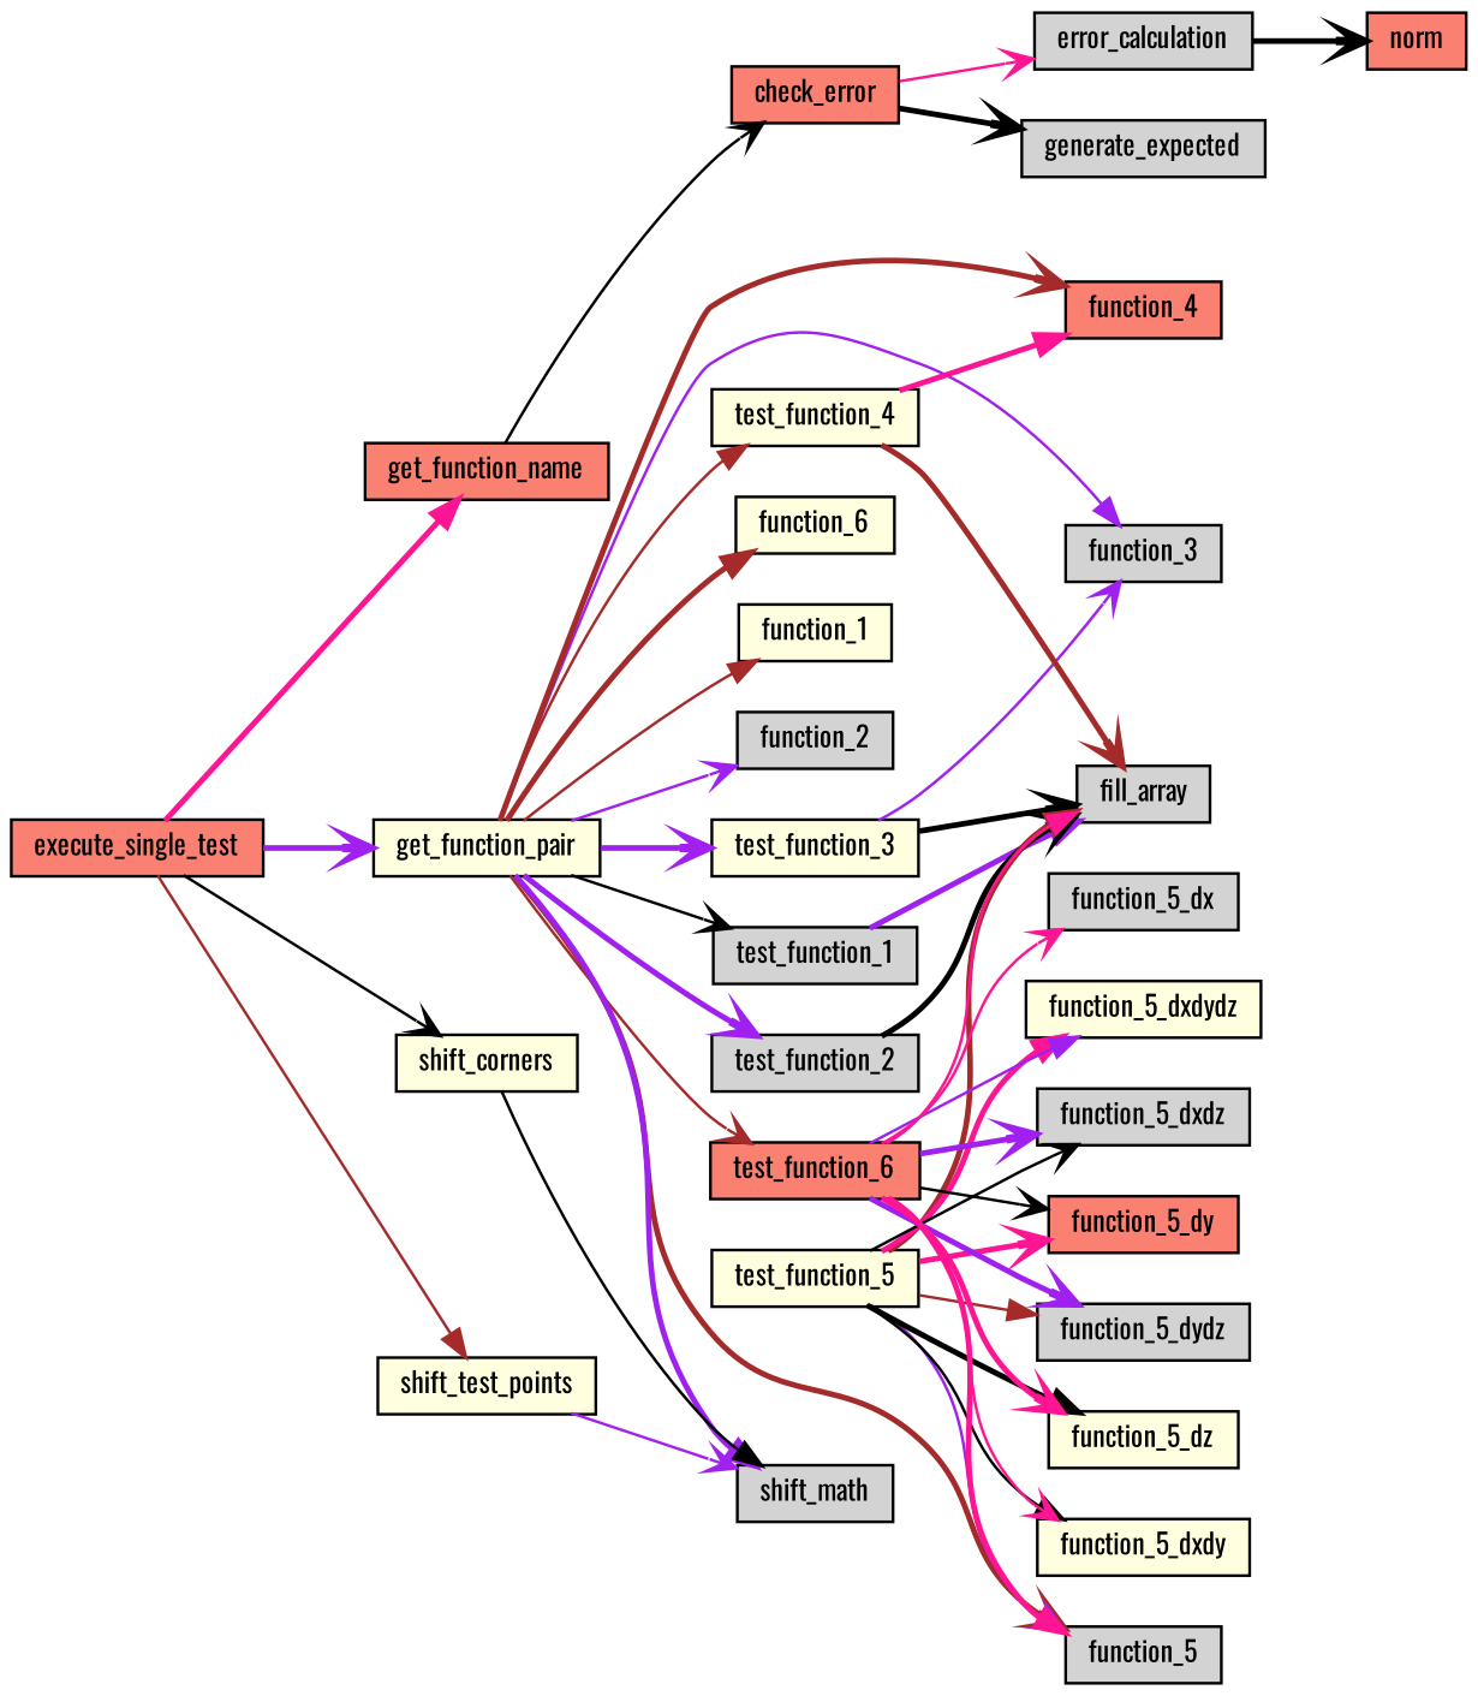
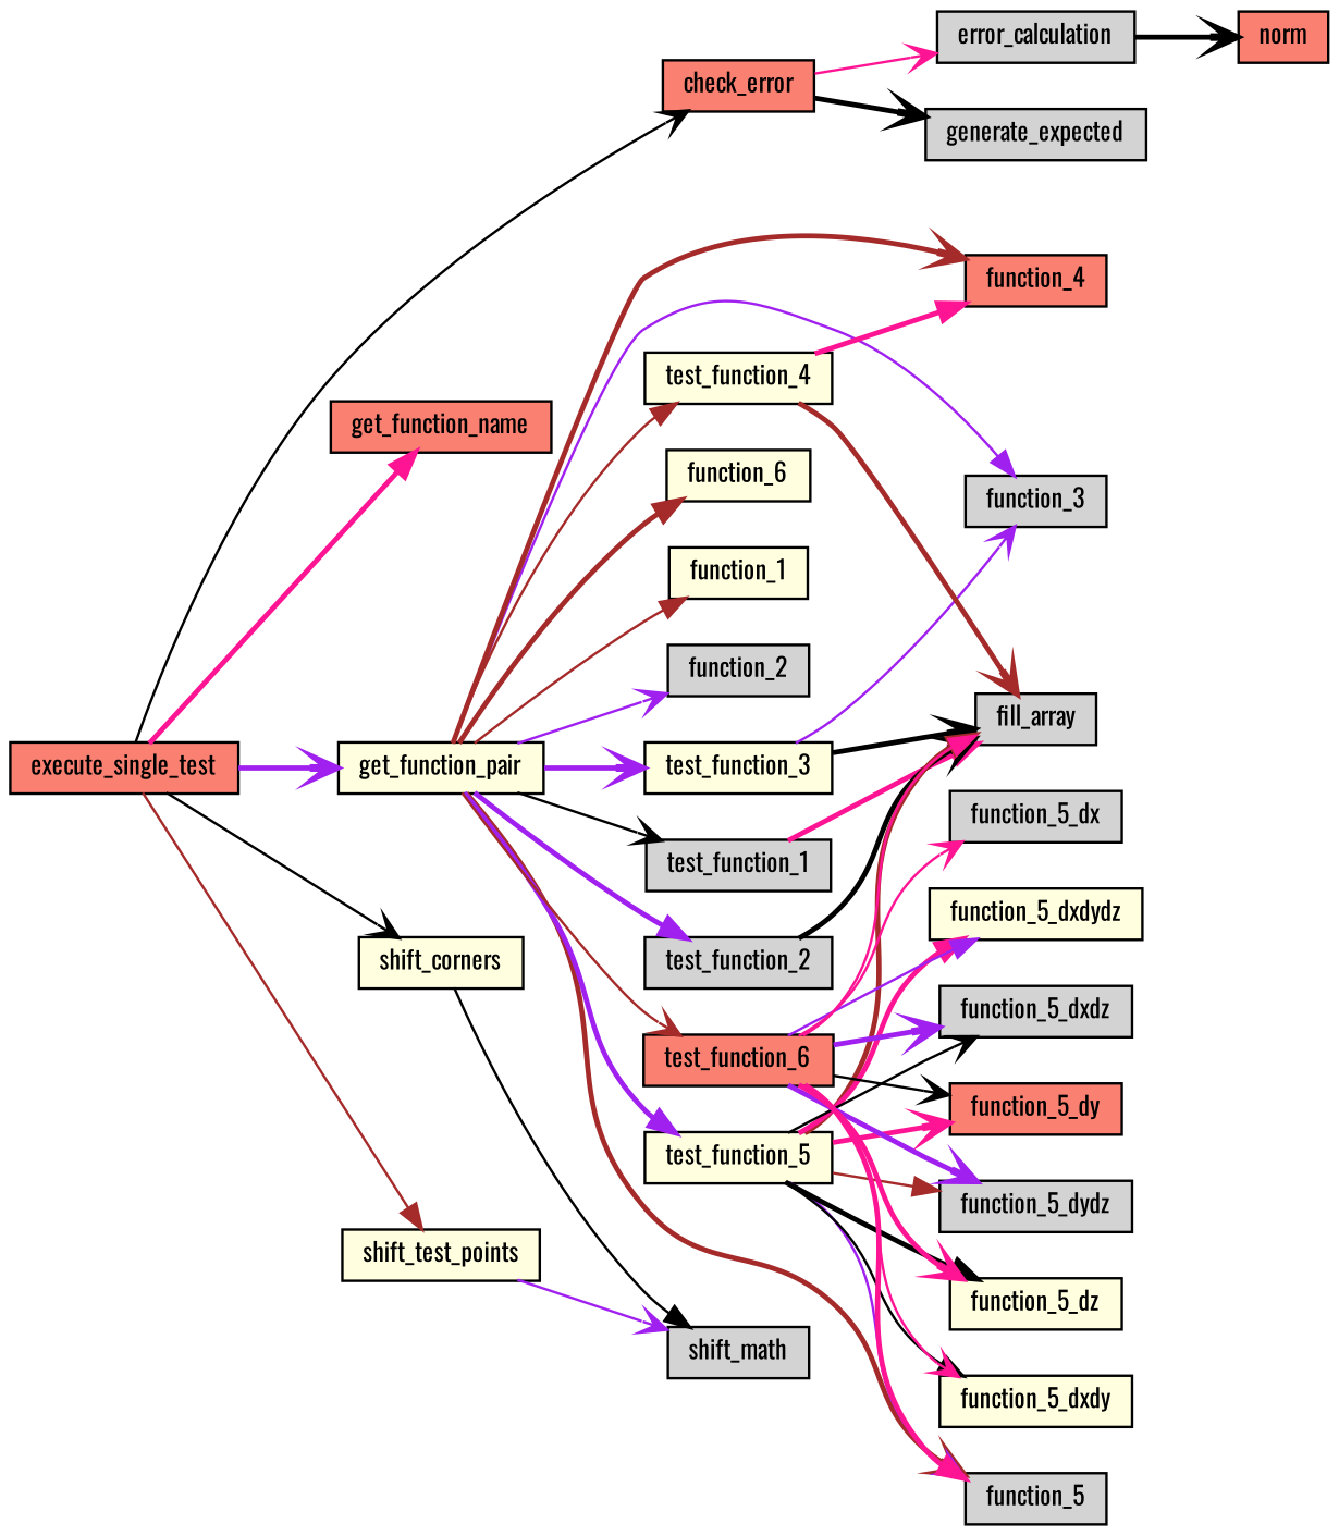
  digraph {
    fontname=Oswald
    rankdir=LR
    node [color=black fillcolor=lightgrey fontname=Oswald fontsize=10 shape=record style=filled]
    edge [arrowhead=vee color=purple fontname=Oswald fontsize=10 labelfontname=Helvetica labelfontsize=10 style=bold]
    n1 [fillcolor=salmon fontcolor=black height=0.2 label=execute_single_test width=0.4]
    n2 [fillcolor=salmon height=0.2 label=check_error width=0.4]
    n3 [fillcolor=salmon height=0.2 label=get_function_name width=0.4]
    n4 [fillcolor=lightyellow height=0.2 label=get_function_pair width=0.4]
    n5 [fillcolor=lightyellow height=0.2 label=shift_corners width=0.4]
    n6 [fillcolor=lightyellow height=0.2 label=shift_test_points width=0.4]
    n7 [height=0.2 label=error_calculation width=0.4]
    n8 [height=0.2 label=generate_expected width=0.4]
    n9 [fillcolor=lightyellow height=0.2 label=function_1 width=0.4]
    n10 [height=0.2 label=function_2 width=0.4]
    n11 [height=0.2 label=function_3 width=0.4]
    n12 [fillcolor=salmon height=0.2 label=function_4 width=0.4]
    n13 [height=0.2 label=function_5 width=0.4]
    n14 [fillcolor=lightyellow height=0.2 label=function_6 width=0.4]
    n15 [height=0.2 label=test_function_1 width=0.4]
    n16 [height=0.2 label=test_function_2 width=0.4]
    n17 [fillcolor=lightyellow height=0.2 label=test_function_3 width=0.4]
    n18 [fillcolor=lightyellow height=0.2 label=test_function_4 width=0.4]
    n19 [fillcolor=lightyellow height=0.2 label=test_function_5 width=0.4]
    n20 [fillcolor=salmon height=0.2 label=test_function_6 width=0.4]
    n21 [height=0.2 label=shift_math width=0.4]
    n22 [fillcolor=salmon height=0.2 label=norm width=0.4]
    n23 [height=0.2 label=fill_array width=0.4]
    n24 [fillcolor=lightyellow height=0.2 label=function_5_dxdy width=0.4]
    n25 [fillcolor=lightyellow height=0.2 label=function_5_dxdydz width=0.4]
    n26 [height=0.2 label=function_5_dxdz width=0.4]
    n27 [fillcolor=salmon height=0.2 label=function_5_dy width=0.4]
    n28 [height=0.2 label=function_5_dydz width=0.4]
    n29 [fillcolor=lightyellow height=0.2 label=function_5_dz width=0.4]
    n30 [height=0.2 label=function_5_dx width=0.4]
-   n3 -> n2 [color=black style=solid]
+   n1 -> n2 [color=black style=solid]
    n1 -> n3 [arrowhead=normal color=deeppink]
    n1 -> n4
    n1 -> n5 [color=black style=solid]
    n1 -> n6 [arrowhead=normal color=brown style=solid]
    n2 -> n7 [color=deeppink style=solid]
    n2 -> n8 [color=black]
    n4 -> n9 [arrowhead=normal color=brown style=solid]
    n4 -> n10 [style=solid]
    n4 -> n11 [arrowhead=normal style=solid]
    n4 -> n12 [color=brown]
    n4 -> n13 [color=brown]
    n4 -> n14 [arrowhead=normal color=brown]
    n4 -> n15 [color=black style=solid]
-   n4 -> n16
+   n4 -> n16 [arrowhead=normal]
    n4 -> n17
    n4 -> n18 [arrowhead=normal color=brown style=solid]
-   n4 -> n21 [arrowhead=normal]
+   n4 -> n19 [arrowhead=normal]
    n4 -> n20 [color=brown style=solid]
    n5 -> n21 [arrowhead=normal color=black style=solid]
    n6 -> n21 [style=solid]
    n7 -> n22 [color=black]
-   n15 -> n23 [arrowhead=normal]
+   n15 -> n23 [arrowhead=normal color=deeppink]
    n16 -> n23 [color=black]
    n17 -> n11 [style=solid]
    n17 -> n23 [color=black]
    n18 -> n12 [arrowhead=normal color=deeppink]
    n18 -> n23 [color=brown]
    n19 -> n13 [style=solid]
    n19 -> n23 [arrowhead=normal color=brown]
    n19 -> n24 [arrowhead=normal color=black style=solid]
    n19 -> n25 [arrowhead=normal color=deeppink]
    n19 -> n26 [color=black style=solid]
    n19 -> n27 [color=deeppink]
    n19 -> n28 [arrowhead=normal color=brown style=solid]
    n19 -> n29 [arrowhead=normal color=black]
    n20 -> n13 [arrowhead=normal color=deeppink]
    n20 -> n23 [arrowhead=normal color=deeppink style=solid]
    n20 -> n24 [color=deeppink style=solid]
    n20 -> n25 [arrowhead=normal style=solid]
    n20 -> n26
    n20 -> n27 [color=black style=solid]
    n20 -> n28
    n20 -> n29 [color=deeppink]
    n20 -> n30 [color=deeppink style=solid]
  }
